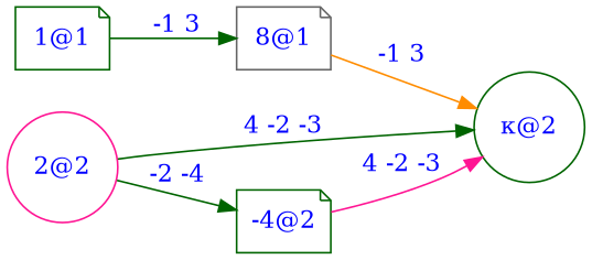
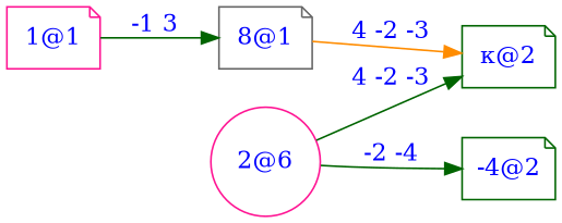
  digraph {
    rankdir=LR
    node [color=deeppink fontcolor=blue shape=note]
    edge [color=darkgreen fontcolor=blue]
-   n1 [color=darkgreen label="1@1"]
+   n1 [label="1@1"]
    n2 [color=gray40 label="8@1"]
-   n3 [color=darkgreen label="κ@2" shape=circle]
-   n4 [label="2@2" shape=circle]
+   n3 [color=darkgreen label="κ@2"]
+   n4 [label="2@6" shape=circle]
    n5 [color=darkgreen label="-4@2"]
    n1 -> n2 [label="-1 3"]
-   n2 -> n3 [color=darkorange label="-1 3"]
+   n2 -> n3 [color=darkorange label="4 -2 -3"]
    n4 -> n3 [label="4 -2 -3"]
    n4 -> n5 [label="-2 -4"]
-   n5 -> n3 [color=deeppink label="4 -2 -3"]
  }
